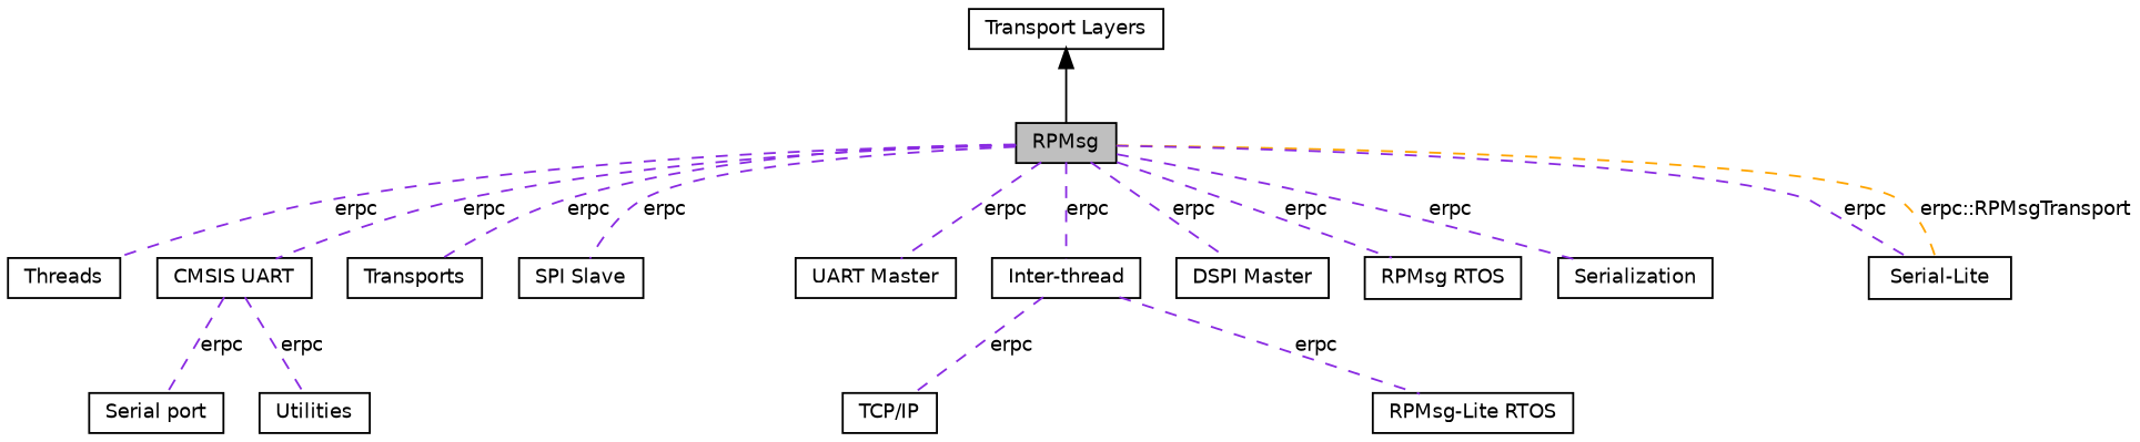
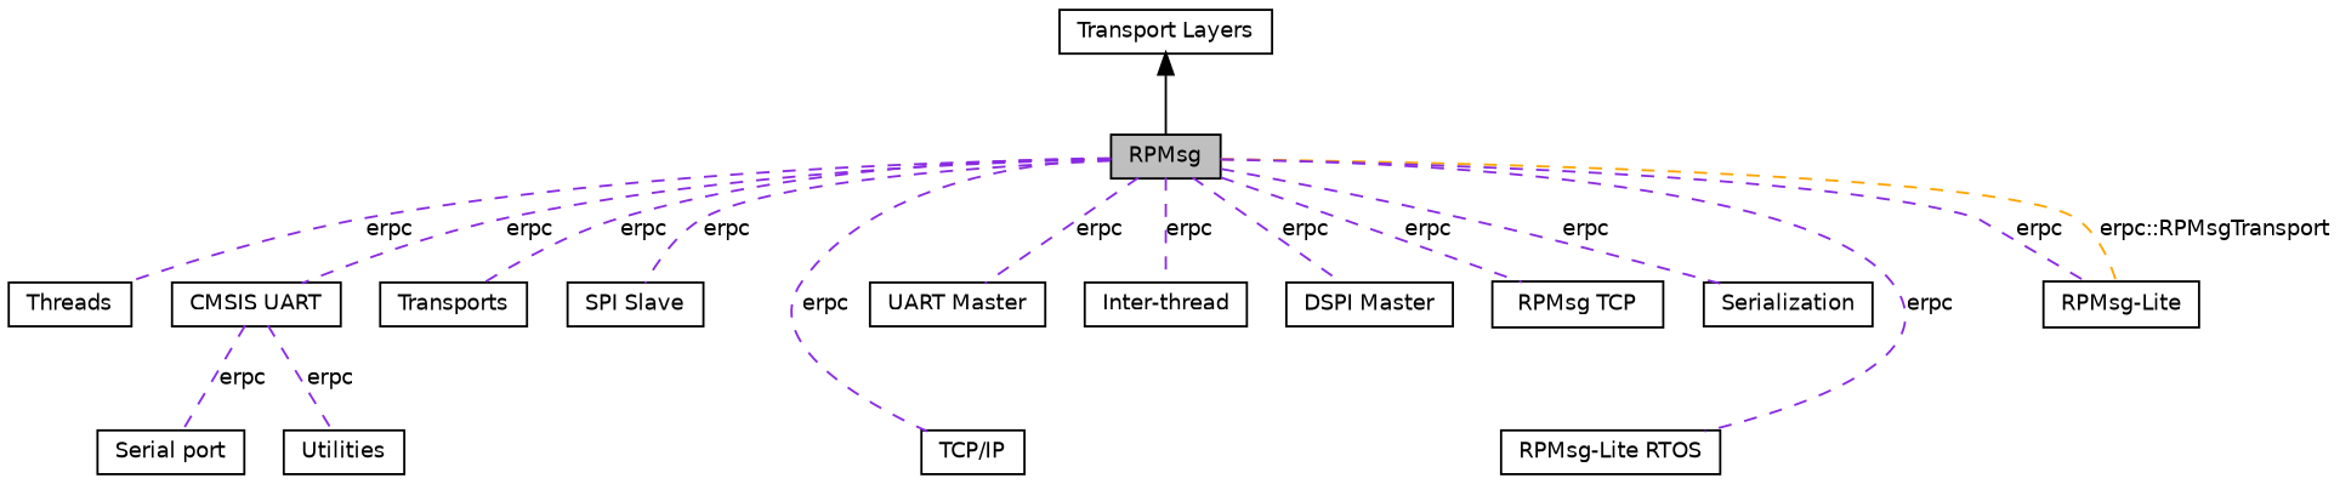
  digraph {
    rankdir=TB
    node [color=black fillcolor=white fontname=Helvetica fontsize=10 shape=record style=filled]
    edge [dir=none fontname=Helvetica fontsize=10 labelfontname=Helvetica labelfontsize=10 shape=plaintext style=dashed color=blueviolet]
    n1 [height=0.2 label="Transport Layers" width=0.4]
    n2 [fillcolor=grey75 fontcolor=black height=0.2 label=RPMsg width=0.4]
    n3 [height=0.2 label=Threads width=0.4]
    n4 [height=0.2 label="TCP/IP" width=0.4]
    n5 [height=0.2 label=Transports width=0.4]
    n6 [height=0.2 label="SPI Slave" width=0.4]
    n7 [height=0.2 label="CMSIS UART" width=0.4]
    n8 [height=0.2 label="UART Master" width=0.4]
    n9 [height=0.2 label="Inter-thread" width=0.4]
    n10 [height=0.2 label="DSPI Master" width=0.4]
-   n11 [height=0.2 label="RPMsg RTOS" width=0.4]
+   n11 [height=0.2 label="RPMsg TCP" width=0.4]
    n12 [height=0.2 label=Serialization width=0.4]
    n13 [height=0.2 label="RPMsg-Lite RTOS" width=0.4]
-   n14 [height=0.2 label="Serial-Lite" width=0.4]
+   n14 [height=0.2 label="RPMsg-Lite" width=0.4]
    n15 [height=0.2 label="Serial port" width=0.4]
    n16 [height=0.2 label=Utilities width=0.4]
    n1 -> n2 [dir=back style=solid color=""]
    n2 -> n3 [label=erpc]
-   n9 -> n4 [label=erpc]
+   n2 -> n4 [label=erpc]
    n2 -> n5 [label=erpc]
    n2 -> n6 [label=erpc]
    n2 -> n7 [label=erpc]
    n2 -> n8 [label=erpc]
    n2 -> n9 [label=erpc]
    n2 -> n10 [label=erpc]
    n2 -> n11 [label=erpc]
    n2 -> n12 [label=erpc]
-   n9 -> n13 [label=erpc]
+   n2 -> n13 [label=erpc]
    n2 -> n14 [color=orange label="erpc::RPMsgTransport"]
    n2 -> n14 [label=erpc]
    n7 -> n15 [label=erpc]
    n7 -> n16 [label=erpc]
  }
